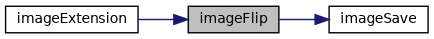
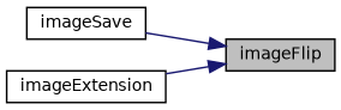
  digraph {
    rankdir=LR
    node [color=black fillcolor=white fontname=Helvetica fontsize=10 shape=record style=filled]
    edge [color=midnightblue fontname=Helvetica fontsize=10 labelfontname=Helvetica labelfontsize=10 style=solid]
    n1 [fillcolor=grey75 fontcolor=black height=0.2 label=imageFlip width=0.4]
    n2 [height=0.2 label=imageSave width=0.4]
    n3 [height=0.2 label=imageExtension width=0.4]
-   n1 -> n2
+   n2 -> n1
    n3 -> n1
  }
